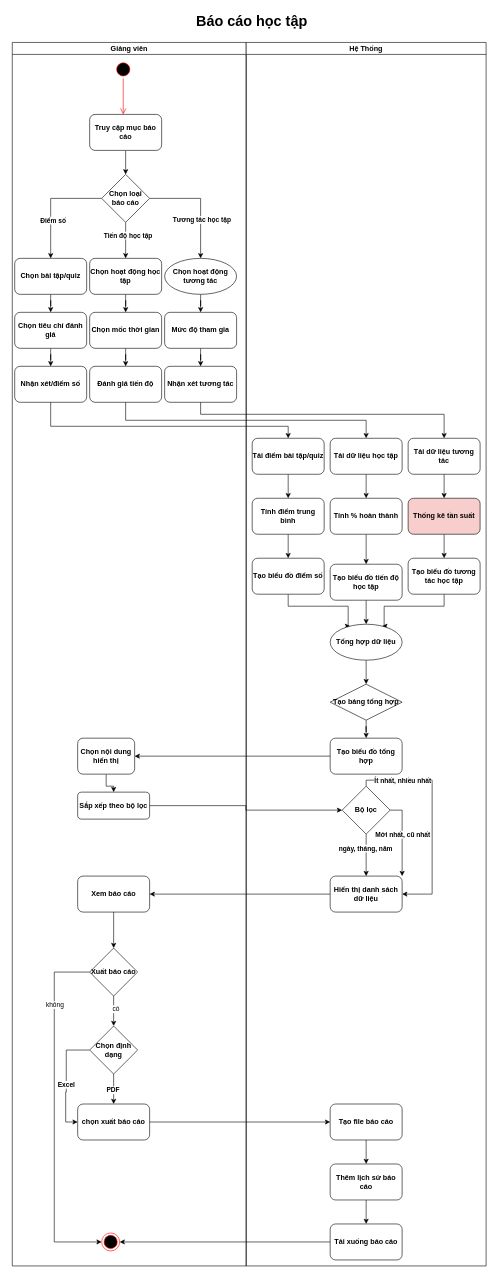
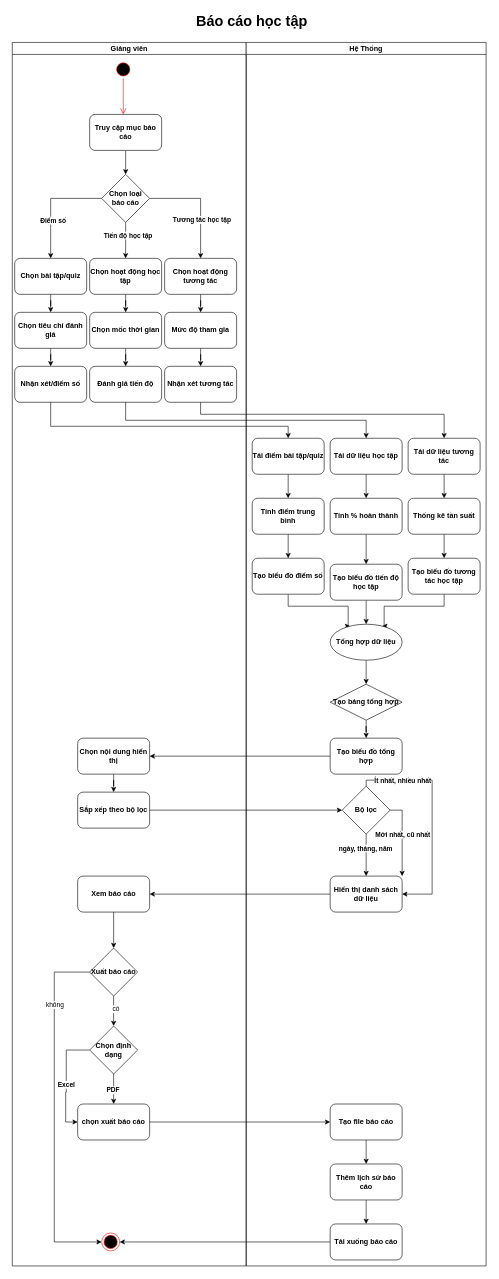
  <mxCell id="0" />
  <mxCell id="1" parent="0" />
  <mxCell id="2" value="Giảng viên" style="swimlane;startSize=20;whiteSpace=wrap;html=1;fontStyle=1" parent="1" vertex="1"><mxGeometry x="20" y="70" width="390" height="2040" as="geometry" /></mxCell>
  <mxCell id="3" value="" style="ellipse;html=1;shape=startState;fillColor=#000000;strokeColor=#ff0000;fontStyle=1" parent="2" vertex="1"><mxGeometry x="170" y="30" width="30" height="30" as="geometry" /></mxCell>
  <mxCell id="4" value="" style="edgeStyle=orthogonalEdgeStyle;html=1;verticalAlign=bottom;endArrow=open;endSize=8;strokeColor=#ff0000;rounded=0;fontStyle=1" parent="2" source="3" edge="1"><mxGeometry relative="1" as="geometry"><mxPoint x="185" y="120" as="targetPoint" /></mxGeometry></mxCell>
  <mxCell id="5" style="edgeStyle=orthogonalEdgeStyle;rounded=0;orthogonalLoop=1;jettySize=auto;html=1;entryX=0.5;entryY=0;entryDx=0;entryDy=0;fontStyle=1" parent="2" source="11" target="13" edge="1"><mxGeometry relative="1" as="geometry" /></mxCell>
  <mxCell id="6" value="Điểm số" style="edgeLabel;html=1;align=center;verticalAlign=middle;resizable=0;points=[];fontStyle=1" parent="5" vertex="1" connectable="0"><mxGeometry x="0.308" y="3" relative="1" as="geometry"><mxPoint as="offset" /></mxGeometry></mxCell>
  <mxCell id="7" style="edgeStyle=orthogonalEdgeStyle;rounded=0;orthogonalLoop=1;jettySize=auto;html=1;fontStyle=1" parent="2" source="11" target="15" edge="1"><mxGeometry relative="1" as="geometry" /></mxCell>
  <mxCell id="8" value="Tiến độ học tập" style="edgeLabel;html=1;align=center;verticalAlign=middle;resizable=0;points=[];fontStyle=1" parent="7" vertex="1" connectable="0"><mxGeometry x="-0.3" y="3" relative="1" as="geometry"><mxPoint as="offset" /></mxGeometry></mxCell>
  <mxCell id="9" style="edgeStyle=orthogonalEdgeStyle;rounded=0;orthogonalLoop=1;jettySize=auto;html=1;fontStyle=1" parent="2" source="11" target="17" edge="1"><mxGeometry relative="1" as="geometry" /></mxCell>
  <mxCell id="10" value="Tương tác học tập" style="edgeLabel;html=1;align=center;verticalAlign=middle;resizable=0;points=[];fontStyle=1" parent="9" vertex="1" connectable="0"><mxGeometry x="0.297" y="1" relative="1" as="geometry"><mxPoint as="offset" /></mxGeometry></mxCell>
  <mxCell id="11" value="Chọn loại báo cáo" style="rhombus;whiteSpace=wrap;html=1;fontStyle=1" parent="2" vertex="1"><mxGeometry x="149" y="220" width="80" height="80" as="geometry" /></mxCell>
  <mxCell id="12" style="edgeStyle=orthogonalEdgeStyle;rounded=0;orthogonalLoop=1;jettySize=auto;html=1;fontStyle=1" parent="2" source="13" target="19" edge="1"><mxGeometry relative="1" as="geometry" /></mxCell>
  <mxCell id="13" value="Chọn bài tập/quiz" style="rounded=1;whiteSpace=wrap;html=1;fontStyle=1" parent="2" vertex="1"><mxGeometry x="4" y="360" width="120" height="60" as="geometry" /></mxCell>
  <mxCell id="14" style="edgeStyle=orthogonalEdgeStyle;rounded=0;orthogonalLoop=1;jettySize=auto;html=1;fontStyle=1" parent="2" source="15" target="21" edge="1"><mxGeometry relative="1" as="geometry" /></mxCell>
  <mxCell id="15" value="Chọn hoạt động học tập" style="rounded=1;whiteSpace=wrap;html=1;fontStyle=1" parent="2" vertex="1"><mxGeometry x="129" y="360" width="120" height="60" as="geometry" /></mxCell>
  <mxCell id="16" style="edgeStyle=orthogonalEdgeStyle;rounded=0;orthogonalLoop=1;jettySize=auto;html=1;fontStyle=1" parent="2" source="17" target="23" edge="1"><mxGeometry relative="1" as="geometry" /></mxCell>
- <mxCell id="17" value="Chọn hoạt động tương tác" style="ellipse;whiteSpace=wrap;html=1;fontStyle=1;" parent="2" vertex="1"><mxGeometry x="254" y="360" width="120" height="60" as="geometry" /></mxCell>
+ <mxCell id="17" value="Chọn hoạt động tương tác" style="rounded=1;whiteSpace=wrap;html=1;fontStyle=1" parent="2" vertex="1"><mxGeometry x="254" y="360" width="120" height="60" as="geometry" /></mxCell>
  <mxCell id="18" style="edgeStyle=orthogonalEdgeStyle;rounded=0;orthogonalLoop=1;jettySize=auto;html=1;fontStyle=1" parent="2" source="19" target="24" edge="1"><mxGeometry relative="1" as="geometry" /></mxCell>
  <mxCell id="19" value="Chọn tiêu chí đánh giá" style="rounded=1;whiteSpace=wrap;html=1;fontStyle=1" parent="2" vertex="1"><mxGeometry x="4" y="450" width="120" height="60" as="geometry" /></mxCell>
  <mxCell id="20" style="edgeStyle=orthogonalEdgeStyle;rounded=0;orthogonalLoop=1;jettySize=auto;html=1;fontStyle=1" parent="2" source="21" target="25" edge="1"><mxGeometry relative="1" as="geometry" /></mxCell>
  <mxCell id="21" value="Chọn mốc thời gian" style="rounded=1;whiteSpace=wrap;html=1;fontStyle=1" parent="2" vertex="1"><mxGeometry x="129" y="450" width="120" height="60" as="geometry" /></mxCell>
  <mxCell id="22" style="edgeStyle=orthogonalEdgeStyle;rounded=0;orthogonalLoop=1;jettySize=auto;html=1;entryX=0.5;entryY=0;entryDx=0;entryDy=0;fontStyle=1" parent="2" source="23" target="26" edge="1"><mxGeometry relative="1" as="geometry" /></mxCell>
  <mxCell id="23" value="Mức độ tham gia" style="rounded=1;whiteSpace=wrap;html=1;fontStyle=1" parent="2" vertex="1"><mxGeometry x="254" y="450" width="120" height="60" as="geometry" /></mxCell>
  <mxCell id="24" value="Nhận xét/điểm số" style="rounded=1;whiteSpace=wrap;html=1;fontStyle=1" parent="2" vertex="1"><mxGeometry x="4" y="540" width="120" height="60" as="geometry" /></mxCell>
  <mxCell id="25" value="Đánh giá tiến độ" style="rounded=1;whiteSpace=wrap;html=1;fontStyle=1" parent="2" vertex="1"><mxGeometry x="129" y="540" width="120" height="60" as="geometry" /></mxCell>
  <mxCell id="26" value="Nhận xét tương tác" style="rounded=1;whiteSpace=wrap;html=1;fontStyle=1" parent="2" vertex="1"><mxGeometry x="254" y="540" width="120" height="60" as="geometry" /></mxCell>
  <mxCell id="27" style="edgeStyle=orthogonalEdgeStyle;rounded=0;orthogonalLoop=1;jettySize=auto;html=1;fontStyle=1" parent="2" source="28" target="29" edge="1"><mxGeometry relative="1" as="geometry" /></mxCell>
- <mxCell id="28" value="Chọn nội dung hiển thị" style="rounded=1;whiteSpace=wrap;html=1;fontStyle=1" parent="2" vertex="1"><mxGeometry x="109" y="1160" width="95" height="60" as="geometry" /></mxCell>
- <mxCell id="29" value="Sắp xếp theo bộ lọc" style="rounded=1;whiteSpace=wrap;html=1;fontStyle=1" parent="2" vertex="1"><mxGeometry x="109" y="1250" width="120" height="45" as="geometry" /></mxCell>
+ <mxCell id="28" value="Chọn nội dung hiển thị" style="rounded=1;whiteSpace=wrap;html=1;fontStyle=1" parent="2" vertex="1"><mxGeometry x="109" y="1160" width="120" height="60" as="geometry" /></mxCell>
+ <mxCell id="29" value="Sắp xếp theo bộ lọc" style="rounded=1;whiteSpace=wrap;html=1;fontStyle=1" parent="2" vertex="1"><mxGeometry x="109" y="1250" width="120" height="60" as="geometry" /></mxCell>
  <mxCell id="30" style="edgeStyle=orthogonalEdgeStyle;rounded=0;orthogonalLoop=1;jettySize=auto;html=1;" edge="1" parent="2" source="31" target="50"><mxGeometry relative="1" as="geometry" /></mxCell>
  <mxCell id="31" value="Xem báo cáo" style="rounded=1;whiteSpace=wrap;html=1;fontStyle=1" parent="2" vertex="1"><mxGeometry x="109" y="1390" width="120" height="60" as="geometry" /></mxCell>
  <mxCell id="32" style="edgeStyle=orthogonalEdgeStyle;rounded=0;orthogonalLoop=1;jettySize=auto;html=1;fontStyle=1" parent="2" source="36" target="37" edge="1"><mxGeometry relative="1" as="geometry" /></mxCell>
  <mxCell id="33" value="PDF" style="edgeLabel;html=1;align=center;verticalAlign=middle;resizable=0;points=[];fontStyle=1" parent="32" vertex="1" connectable="0"><mxGeometry x="0.044" y="-2" relative="1" as="geometry"><mxPoint as="offset" /></mxGeometry></mxCell>
  <mxCell id="34" style="edgeStyle=orthogonalEdgeStyle;rounded=0;orthogonalLoop=1;jettySize=auto;html=1;entryX=0;entryY=0.5;entryDx=0;entryDy=0;fontStyle=1" parent="2" source="36" target="37" edge="1"><mxGeometry relative="1" as="geometry"><Array as="points"><mxPoint x="90" y="1680" /><mxPoint x="90" y="1750" /><mxPoint x="89" y="1810" /></Array></mxGeometry></mxCell>
  <mxCell id="35" value="Excel" style="edgeLabel;html=1;align=center;verticalAlign=middle;resizable=0;points=[];fontStyle=1" parent="34" vertex="1" connectable="0"><mxGeometry x="0.067" y="-1" relative="1" as="geometry"><mxPoint as="offset" /></mxGeometry></mxCell>
  <mxCell id="36" value="Chọn định dạng" style="rhombus;whiteSpace=wrap;html=1;fontStyle=1" parent="2" vertex="1"><mxGeometry x="129" y="1640" width="80" height="80" as="geometry" /></mxCell>
  <mxCell id="37" value="chọn xuất báo cáo" style="rounded=1;whiteSpace=wrap;html=1;fontStyle=1" parent="2" vertex="1"><mxGeometry x="109" y="1770" width="120" height="60" as="geometry" /></mxCell>
  <mxCell id="38" value="" style="ellipse;html=1;shape=endState;fillColor=#000000;strokeColor=#ff0000;fontStyle=1" parent="2" vertex="1"><mxGeometry x="149" y="1985" width="30" height="30" as="geometry" /></mxCell>
  <mxCell id="39" style="edgeStyle=orthogonalEdgeStyle;rounded=0;orthogonalLoop=1;jettySize=auto;html=1;fontStyle=1" parent="2" source="40" target="42" edge="1"><mxGeometry relative="1" as="geometry" /></mxCell>
  <mxCell id="40" value="Tạo file báo cáo" style="rounded=1;whiteSpace=wrap;html=1;fontStyle=1" parent="2" vertex="1"><mxGeometry x="530" y="1770" width="120" height="60" as="geometry" /></mxCell>
  <mxCell id="41" value="" style="edgeStyle=orthogonalEdgeStyle;rounded=0;orthogonalLoop=1;jettySize=auto;html=1;fontStyle=1" parent="2" source="42" target="43" edge="1"><mxGeometry relative="1" as="geometry" /></mxCell>
  <mxCell id="42" value="Thêm lịch sử báo cáo" style="rounded=1;whiteSpace=wrap;html=1;fontStyle=1" parent="2" vertex="1"><mxGeometry x="530" y="1870" width="120" height="60" as="geometry" /></mxCell>
  <mxCell id="43" value="Tải xuống báo cáo" style="rounded=1;whiteSpace=wrap;html=1;fontStyle=1" parent="2" vertex="1"><mxGeometry x="530" y="1970" width="120" height="60" as="geometry" /></mxCell>
  <mxCell id="44" style="edgeStyle=orthogonalEdgeStyle;rounded=0;orthogonalLoop=1;jettySize=auto;html=1;fontStyle=1" parent="2" source="37" target="40" edge="1"><mxGeometry relative="1" as="geometry" /></mxCell>
  <mxCell id="45" style="edgeStyle=orthogonalEdgeStyle;rounded=0;orthogonalLoop=1;jettySize=auto;html=1;entryX=1;entryY=0.5;entryDx=0;entryDy=0;fontStyle=1" parent="2" source="43" target="38" edge="1"><mxGeometry relative="1" as="geometry" /></mxCell>
  <mxCell id="46" style="edgeStyle=orthogonalEdgeStyle;rounded=0;orthogonalLoop=1;jettySize=auto;html=1;entryX=0;entryY=0.5;entryDx=0;entryDy=0;" edge="1" parent="2" source="50" target="38"><mxGeometry relative="1" as="geometry"><Array as="points"><mxPoint x="70" y="1550" /><mxPoint x="70" y="2000" /></Array></mxGeometry></mxCell>
  <mxCell id="47" value="không" style="edgeLabel;html=1;align=center;verticalAlign=middle;resizable=0;points=[];" vertex="1" connectable="0" parent="46"><mxGeometry x="-0.616" relative="1" as="geometry"><mxPoint as="offset" /></mxGeometry></mxCell>
  <mxCell id="48" style="edgeStyle=orthogonalEdgeStyle;rounded=0;orthogonalLoop=1;jettySize=auto;html=1;" edge="1" parent="2" source="50" target="36"><mxGeometry relative="1" as="geometry" /></mxCell>
  <mxCell id="49" value="có" style="edgeLabel;html=1;align=center;verticalAlign=middle;resizable=0;points=[];" vertex="1" connectable="0" parent="48"><mxGeometry x="-0.16" y="3" relative="1" as="geometry"><mxPoint as="offset" /></mxGeometry></mxCell>
  <mxCell id="50" value="Xuất báo cáo" style="rhombus;whiteSpace=wrap;html=1;fontStyle=1" vertex="1" parent="2"><mxGeometry x="129" y="1510" width="80" height="80" as="geometry" /></mxCell>
  <mxCell id="51" value="Hệ Thống" style="swimlane;startSize=20;whiteSpace=wrap;html=1;fontStyle=1" parent="1" vertex="1"><mxGeometry x="410" y="70" width="400" height="2040" as="geometry" /></mxCell>
  <mxCell id="52" style="edgeStyle=orthogonalEdgeStyle;rounded=0;orthogonalLoop=1;jettySize=auto;html=1;entryX=0.5;entryY=0;entryDx=0;entryDy=0;fontStyle=1" parent="51" source="53" target="59" edge="1"><mxGeometry relative="1" as="geometry" /></mxCell>
  <mxCell id="53" value="Tải điểm bài tập/quiz" style="rounded=1;whiteSpace=wrap;html=1;fontStyle=1" parent="51" vertex="1"><mxGeometry x="10" y="660" width="120" height="60" as="geometry" /></mxCell>
  <mxCell id="54" style="edgeStyle=orthogonalEdgeStyle;rounded=0;orthogonalLoop=1;jettySize=auto;html=1;fontStyle=1" parent="51" source="55" target="61" edge="1"><mxGeometry relative="1" as="geometry" /></mxCell>
  <mxCell id="55" value="Tải dữ liệu học tập" style="rounded=1;whiteSpace=wrap;html=1;fontStyle=1" parent="51" vertex="1"><mxGeometry x="140" y="660" width="120" height="60" as="geometry" /></mxCell>
  <mxCell id="56" style="edgeStyle=orthogonalEdgeStyle;rounded=0;orthogonalLoop=1;jettySize=auto;html=1;fontStyle=1" parent="51" source="57" target="63" edge="1"><mxGeometry relative="1" as="geometry" /></mxCell>
  <mxCell id="57" value="Tải dữ liệu tương tác" style="rounded=1;whiteSpace=wrap;html=1;fontStyle=1" parent="51" vertex="1"><mxGeometry x="270" y="660" width="120" height="60" as="geometry" /></mxCell>
  <mxCell id="58" style="edgeStyle=orthogonalEdgeStyle;rounded=0;orthogonalLoop=1;jettySize=auto;html=1;entryX=0.5;entryY=0;entryDx=0;entryDy=0;fontStyle=1" parent="51" source="59" target="65" edge="1"><mxGeometry relative="1" as="geometry" /></mxCell>
  <mxCell id="59" value="Tính điểm trung bình" style="rounded=1;whiteSpace=wrap;html=1;fontStyle=1" parent="51" vertex="1"><mxGeometry x="10" y="760" width="120" height="60" as="geometry" /></mxCell>
  <mxCell id="60" style="edgeStyle=orthogonalEdgeStyle;rounded=0;orthogonalLoop=1;jettySize=auto;html=1;fontStyle=1" parent="51" source="61" target="67" edge="1"><mxGeometry relative="1" as="geometry" /></mxCell>
  <mxCell id="61" value="Tính % hoàn thành" style="rounded=1;whiteSpace=wrap;html=1;fontStyle=1" parent="51" vertex="1"><mxGeometry x="140" y="760" width="120" height="60" as="geometry" /></mxCell>
  <mxCell id="62" style="edgeStyle=orthogonalEdgeStyle;rounded=0;orthogonalLoop=1;jettySize=auto;html=1;entryX=0.5;entryY=0;entryDx=0;entryDy=0;fontStyle=1" parent="51" source="63" target="69" edge="1"><mxGeometry relative="1" as="geometry" /></mxCell>
- <mxCell id="63" value="Thống kê tần suất" style="rounded=1;whiteSpace=wrap;html=1;fontStyle=1;fillColor=#f8cecc;" parent="51" vertex="1"><mxGeometry x="270" y="760" width="120" height="60" as="geometry" /></mxCell>
+ <mxCell id="63" value="Thống kê tần suất" style="rounded=1;whiteSpace=wrap;html=1;fontStyle=1" parent="51" vertex="1"><mxGeometry x="270" y="760" width="120" height="60" as="geometry" /></mxCell>
  <mxCell id="64" style="edgeStyle=orthogonalEdgeStyle;rounded=0;orthogonalLoop=1;jettySize=auto;html=1;entryX=0.25;entryY=0;entryDx=0;entryDy=0;fontStyle=1" parent="51" source="65" target="71" edge="1"><mxGeometry relative="1" as="geometry"><Array as="points"><mxPoint x="70" y="940" /><mxPoint x="170" y="940" /></Array></mxGeometry></mxCell>
  <mxCell id="65" value="Tạo biểu đồ điểm số" style="rounded=1;whiteSpace=wrap;html=1;fontStyle=1" parent="51" vertex="1"><mxGeometry x="10" y="860" width="120" height="60" as="geometry" /></mxCell>
  <mxCell id="66" style="edgeStyle=orthogonalEdgeStyle;rounded=0;orthogonalLoop=1;jettySize=auto;html=1;entryX=0.5;entryY=0;entryDx=0;entryDy=0;fontStyle=1" parent="51" source="67" target="71" edge="1"><mxGeometry relative="1" as="geometry" /></mxCell>
  <mxCell id="67" value="Tạo biểu đồ tiến độ học tập" style="rounded=1;whiteSpace=wrap;html=1;fontStyle=1" parent="51" vertex="1"><mxGeometry x="140" y="870" width="120" height="60" as="geometry" /></mxCell>
  <mxCell id="68" style="edgeStyle=orthogonalEdgeStyle;rounded=0;orthogonalLoop=1;jettySize=auto;html=1;entryX=0.75;entryY=0;entryDx=0;entryDy=0;fontStyle=1" parent="51" source="69" target="71" edge="1"><mxGeometry relative="1" as="geometry"><Array as="points"><mxPoint x="330" y="940" /><mxPoint x="230" y="940" /></Array></mxGeometry></mxCell>
  <mxCell id="69" value="Tạo biểu đồ tương tác học tập" style="rounded=1;whiteSpace=wrap;html=1;fontStyle=1" parent="51" vertex="1"><mxGeometry x="270" y="860" width="120" height="60" as="geometry" /></mxCell>
  <mxCell id="70" style="edgeStyle=orthogonalEdgeStyle;rounded=0;orthogonalLoop=1;jettySize=auto;html=1;fontStyle=1" parent="51" source="71" target="73" edge="1"><mxGeometry relative="1" as="geometry" /></mxCell>
  <mxCell id="71" value="Tổng hợp dữ liệu" style="ellipse;whiteSpace=wrap;html=1;fontStyle=1;" parent="51" vertex="1"><mxGeometry x="140" y="970" width="120" height="60" as="geometry" /></mxCell>
  <mxCell id="72" style="edgeStyle=orthogonalEdgeStyle;rounded=0;orthogonalLoop=1;jettySize=auto;html=1;entryX=0.5;entryY=0;entryDx=0;entryDy=0;fontStyle=1" parent="51" source="73" target="74" edge="1"><mxGeometry relative="1" as="geometry" /></mxCell>
  <mxCell id="73" value="Tạo bảng tổng hợp" style="rhombus;whiteSpace=wrap;html=1;fontStyle=1;" parent="51" vertex="1"><mxGeometry x="140" y="1070" width="120" height="60" as="geometry" /></mxCell>
  <mxCell id="74" value="Tạo biểu đồ tổng hợp" style="rounded=1;whiteSpace=wrap;html=1;fontStyle=1" parent="51" vertex="1"><mxGeometry x="140" y="1160" width="120" height="60" as="geometry" /></mxCell>
  <mxCell id="75" style="edgeStyle=orthogonalEdgeStyle;rounded=0;orthogonalLoop=1;jettySize=auto;html=1;fontStyle=1" parent="51" source="81" target="82" edge="1"><mxGeometry relative="1" as="geometry" /></mxCell>
  <mxCell id="76" value="ngày, tháng, năm" style="edgeLabel;html=1;align=center;verticalAlign=middle;resizable=0;points=[];fontStyle=1" parent="75" vertex="1" connectable="0"><mxGeometry x="-0.339" y="-2" relative="1" as="geometry"><mxPoint as="offset" /></mxGeometry></mxCell>
  <mxCell id="77" style="edgeStyle=orthogonalEdgeStyle;rounded=0;orthogonalLoop=1;jettySize=auto;html=1;entryX=1;entryY=0;entryDx=0;entryDy=0;fontStyle=1" parent="51" target="82" edge="1"><mxGeometry relative="1" as="geometry"><mxPoint x="240.004" y="1280.026" as="sourcePoint" /><mxPoint x="260.03" y="1360" as="targetPoint" /><Array as="points"><mxPoint x="260" y="1280" /></Array></mxGeometry></mxCell>
  <mxCell id="78" value="Mới nhất, cũ nhất" style="edgeLabel;html=1;align=center;verticalAlign=middle;resizable=0;points=[];fontStyle=1" parent="77" vertex="1" connectable="0"><mxGeometry x="-0.01" relative="1" as="geometry"><mxPoint y="-4" as="offset" /></mxGeometry></mxCell>
  <mxCell id="79" style="edgeStyle=orthogonalEdgeStyle;rounded=0;orthogonalLoop=1;jettySize=auto;html=1;entryX=1;entryY=0.5;entryDx=0;entryDy=0;fontStyle=1" parent="51" source="81" target="82" edge="1"><mxGeometry relative="1" as="geometry"><Array as="points"><mxPoint x="200" y="1230" /><mxPoint x="310" y="1230" /><mxPoint x="310" y="1420" /></Array></mxGeometry></mxCell>
  <mxCell id="80" value="Ít nhất, nhiều nhất" style="edgeLabel;html=1;align=center;verticalAlign=middle;resizable=0;points=[];fontStyle=1" parent="79" vertex="1" connectable="0"><mxGeometry x="-0.62" y="2" relative="1" as="geometry"><mxPoint x="2" y="2" as="offset" /></mxGeometry></mxCell>
  <mxCell id="81" value="Bộ lọc" style="rhombus;whiteSpace=wrap;html=1;fontStyle=1" parent="51" vertex="1"><mxGeometry x="160" y="1240" width="80" height="80" as="geometry" /></mxCell>
  <mxCell id="82" value="Hiển thị danh sách dữ liệu" style="rounded=1;whiteSpace=wrap;html=1;fontStyle=1" parent="51" vertex="1"><mxGeometry x="140" y="1390" width="120" height="60" as="geometry" /></mxCell>
  <mxCell id="83" value="&lt;span style=&quot;font-size: 24px;&quot;&gt;Báo cáo học tập&lt;/span&gt;" style="text;html=1;align=center;verticalAlign=middle;whiteSpace=wrap;rounded=0;fontStyle=1" parent="1" vertex="1"><mxGeometry x="149" y="20" width="541" height="30" as="geometry" /></mxCell>
  <mxCell id="84" style="edgeStyle=orthogonalEdgeStyle;rounded=0;orthogonalLoop=1;jettySize=auto;html=1;entryX=0.5;entryY=0;entryDx=0;entryDy=0;fontStyle=1" parent="1" source="85" target="11" edge="1"><mxGeometry relative="1" as="geometry" /></mxCell>
  <mxCell id="85" value="Truy cập mục báo cáo" style="rounded=1;whiteSpace=wrap;html=1;fontStyle=1" parent="1" vertex="1"><mxGeometry x="149" y="190" width="120" height="60" as="geometry" /></mxCell>
  <mxCell id="86" style="edgeStyle=orthogonalEdgeStyle;rounded=0;orthogonalLoop=1;jettySize=auto;html=1;fontStyle=1" parent="1" source="24" target="53" edge="1"><mxGeometry relative="1" as="geometry"><Array as="points"><mxPoint x="84" y="710" /><mxPoint x="480" y="710" /></Array></mxGeometry></mxCell>
  <mxCell id="87" style="edgeStyle=orthogonalEdgeStyle;rounded=0;orthogonalLoop=1;jettySize=auto;html=1;fontStyle=1" parent="1" source="25" target="55" edge="1"><mxGeometry relative="1" as="geometry"><Array as="points"><mxPoint x="209" y="700" /><mxPoint x="610" y="700" /></Array></mxGeometry></mxCell>
  <mxCell id="88" style="edgeStyle=orthogonalEdgeStyle;rounded=0;orthogonalLoop=1;jettySize=auto;html=1;fontStyle=1" parent="1" source="26" target="57" edge="1"><mxGeometry relative="1" as="geometry"><Array as="points"><mxPoint x="334" y="690" /><mxPoint x="740" y="690" /></Array></mxGeometry></mxCell>
  <mxCell id="89" style="edgeStyle=orthogonalEdgeStyle;rounded=0;orthogonalLoop=1;jettySize=auto;html=1;fontStyle=1" parent="1" source="74" target="28" edge="1"><mxGeometry relative="1" as="geometry" /></mxCell>
  <mxCell id="90" style="edgeStyle=orthogonalEdgeStyle;rounded=0;orthogonalLoop=1;jettySize=auto;html=1;entryX=0;entryY=0.5;entryDx=0;entryDy=0;fontStyle=1" parent="1" source="29" target="81" edge="1"><mxGeometry relative="1" as="geometry" /></mxCell>
  <mxCell id="91" style="edgeStyle=orthogonalEdgeStyle;rounded=0;orthogonalLoop=1;jettySize=auto;html=1;fontStyle=1" parent="1" source="82" target="31" edge="1"><mxGeometry relative="1" as="geometry" /></mxCell>
